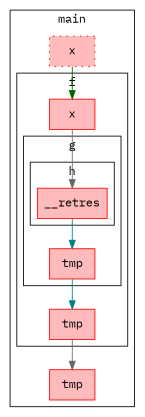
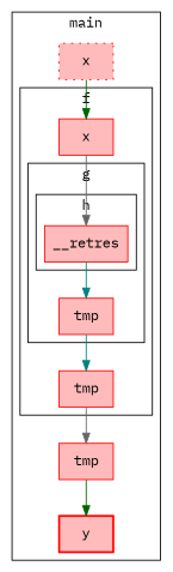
  digraph {
    fontname="IBM Plex Mono"
    node [color="#FF0000" fillcolor="#FFBBBB" shape=box style=filled fontname="IBM Plex Mono"]
    edge [color=teal fontname="IBM Plex Mono"]
    n1 [label=<__retres>]
    n2 [label=<tmp>]
    n3 [label=<tmp>]
    n4 [label=<x>]
+   n5 [label=<y> style="filled,bold"]
    n6 [label=<tmp>]
    n7 [label=<x> style="filled,dotted"]
    subgraph cluster_1 {
      label=main
+     n5
      n6
      n7
      subgraph cluster_2 {
        label=f
        n3
        n4
        subgraph cluster_3 {
          label=g
          n2
          subgraph cluster_4 {
            label=h
            n1
          }
        }
      }
    }
    n1 -> n2
    n2 -> n3
    n3 -> n6 [color=gray40]
    n4 -> n1 [color=gray40]
+   n6 -> n5 [color=darkgreen]
    n7 -> n4 [color=darkgreen]
  }
